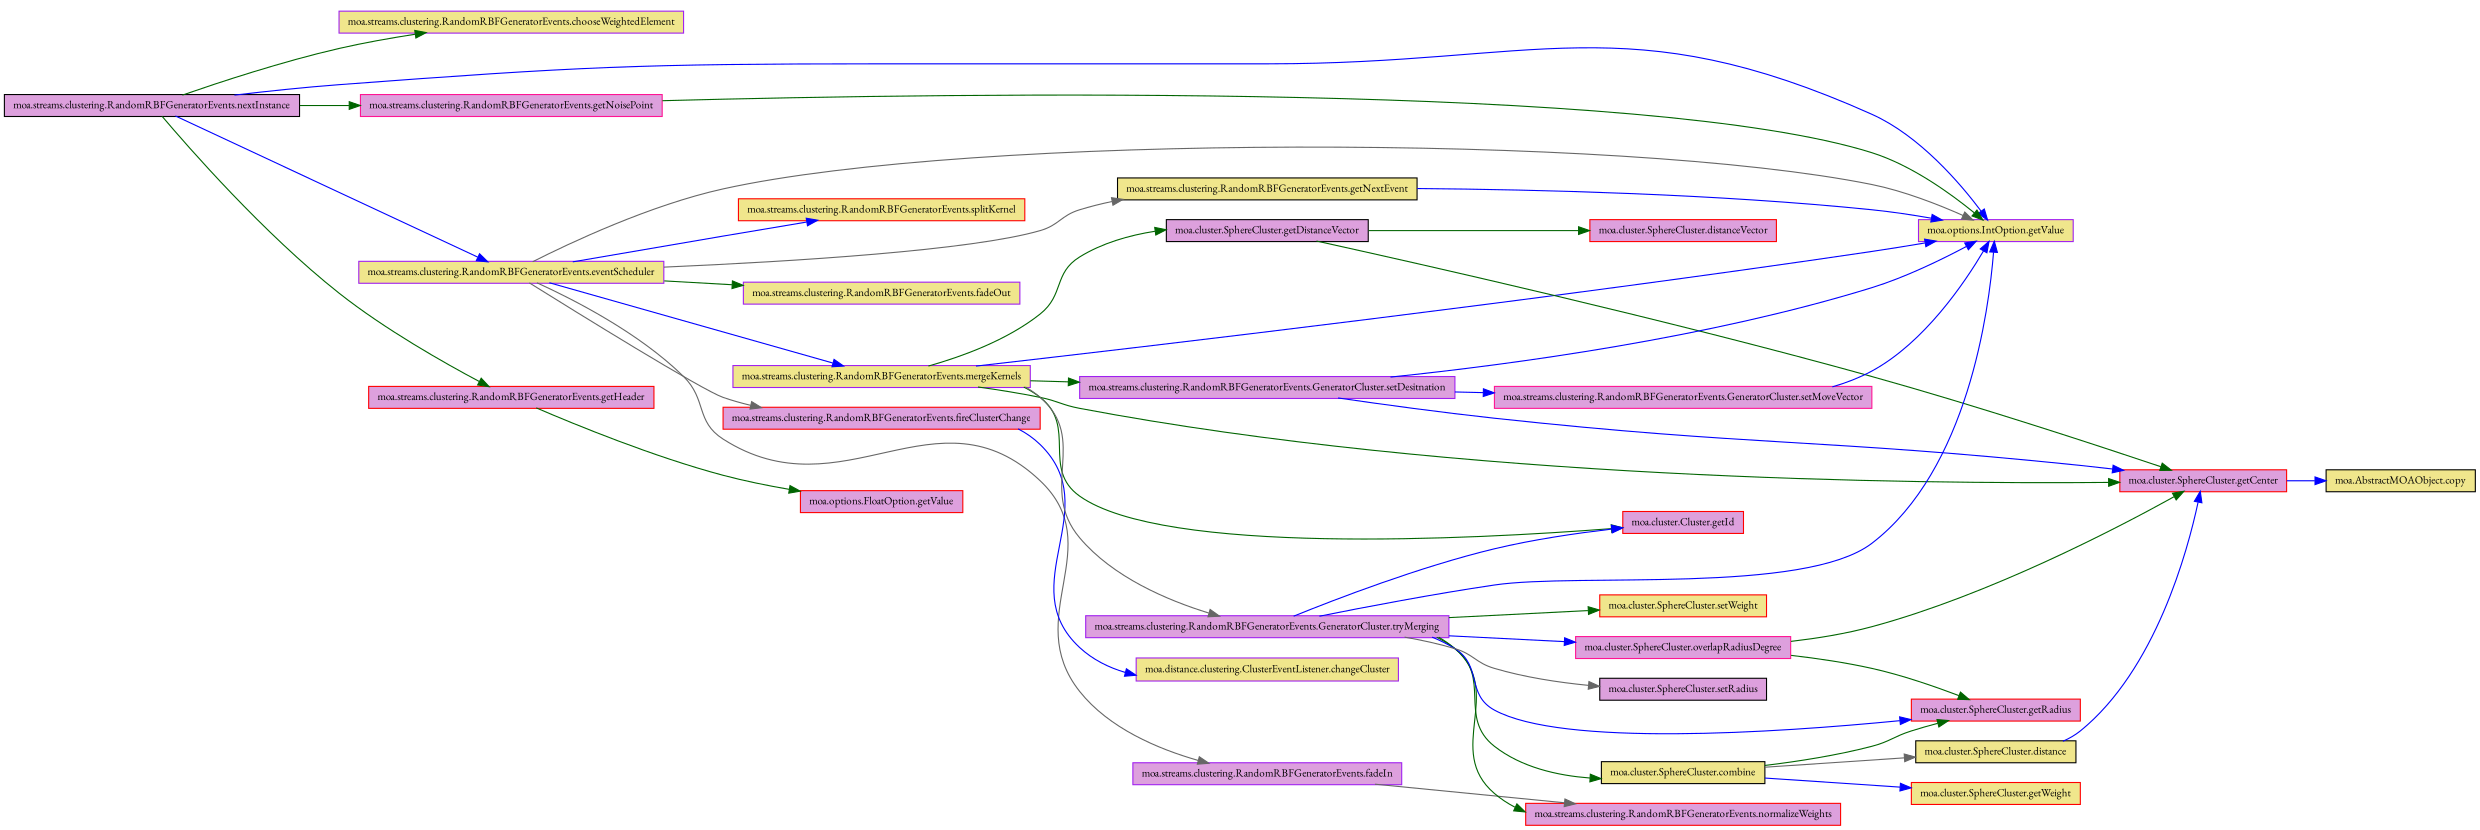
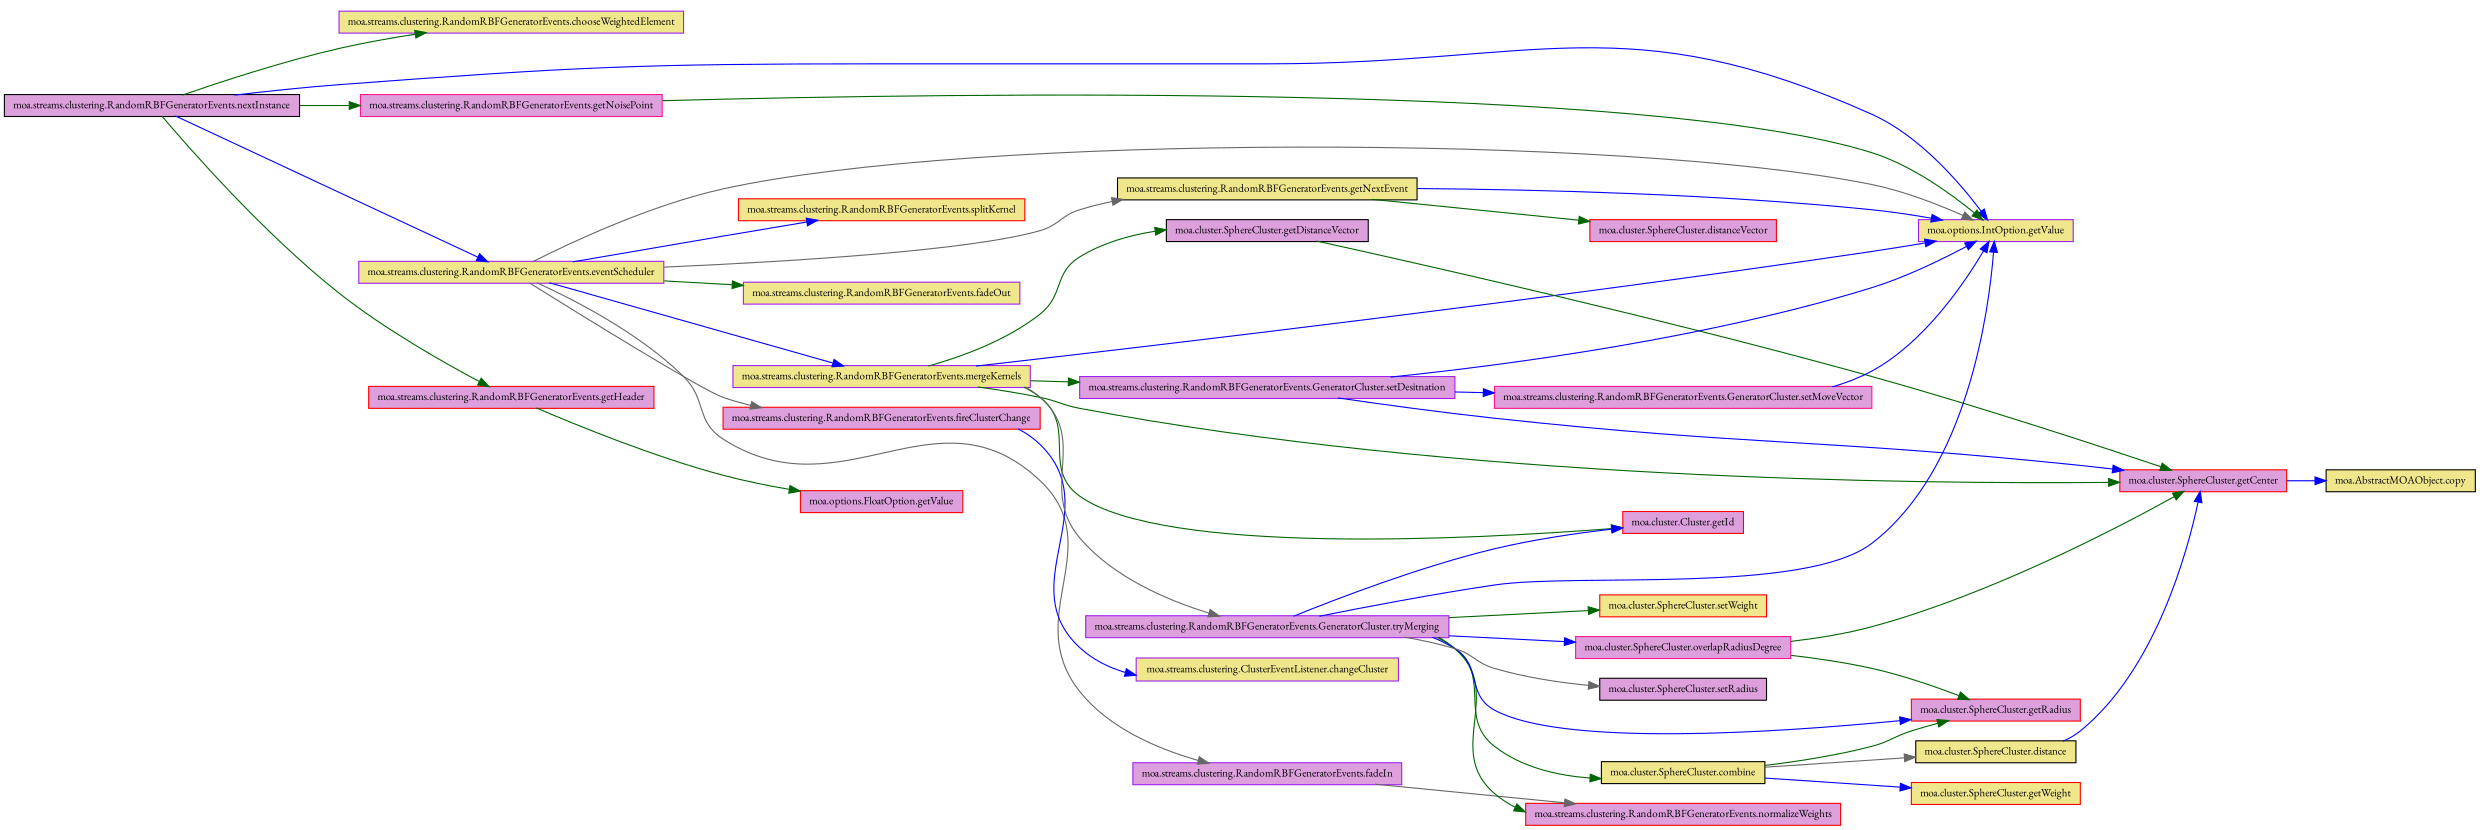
  digraph {
    fontname="EB Garamond"
    rankdir=LR
    node [color=red fillcolor=plum fontname="EB Garamond" fontsize=10 shape=record style=filled]
    edge [color=darkgreen fontname="EB Garamond" fontsize=10 labelfontname=Helvetica labelfontsize=10 style=solid]
    n1 [color=black fontcolor=black height=0.2 label="moa.streams.clustering.RandomRBFGeneratorEvents.nextInstance" width=0.4]
    n2 [color=purple fillcolor=khaki height=0.2 label="moa.streams.clustering.RandomRBFGeneratorEvents.chooseWeightedElement" width=0.4]
    n3 [color=purple fillcolor=khaki height=0.2 label="moa.streams.clustering.RandomRBFGeneratorEvents.eventScheduler" width=0.4]
    n4 [color=purple fillcolor=khaki height=0.2 label="moa.options.IntOption.getValue" width=0.4]
    n5 [height=0.2 label="moa.streams.clustering.RandomRBFGeneratorEvents.getHeader" width=0.4]
    n6 [color=deeppink height=0.2 label="moa.streams.clustering.RandomRBFGeneratorEvents.getNoisePoint" width=0.4]
    n7 [color=purple height=0.2 label="moa.streams.clustering.RandomRBFGeneratorEvents.fadeIn" width=0.4]
    n8 [color=purple fillcolor=khaki height=0.2 label="moa.streams.clustering.RandomRBFGeneratorEvents.fadeOut" width=0.4]
    n9 [height=0.2 label="moa.streams.clustering.RandomRBFGeneratorEvents.fireClusterChange" width=0.4]
    n10 [color=black fillcolor=khaki height=0.2 label="moa.streams.clustering.RandomRBFGeneratorEvents.getNextEvent" width=0.4]
    n11 [color=purple fillcolor=khaki height=0.2 label="moa.streams.clustering.RandomRBFGeneratorEvents.mergeKernels" width=0.4]
    n12 [fillcolor=khaki height=0.2 label="moa.streams.clustering.RandomRBFGeneratorEvents.splitKernel" width=0.4]
    n13 [height=0.2 label="moa.options.FloatOption.getValue" width=0.4]
    n14 [height=0.2 label="moa.streams.clustering.RandomRBFGeneratorEvents.normalizeWeights" width=0.4]
-   n15 [color=purple fillcolor=khaki height=0.2 label="moa.distance.clustering.ClusterEventListener.changeCluster" width=0.4]
+   n15 [color=purple fillcolor=khaki height=0.2 label="moa.streams.clustering.ClusterEventListener.changeCluster" width=0.4]
    n16 [height=0.2 label="moa.cluster.SphereCluster.getCenter" width=0.4]
    n17 [color=black height=0.2 label="moa.cluster.SphereCluster.getDistanceVector" width=0.4]
    n18 [height=0.2 label="moa.cluster.Cluster.getId" width=0.4]
    n19 [color=purple height=0.2 label="moa.streams.clustering.RandomRBFGeneratorEvents.GeneratorCluster.setDesitnation" width=0.4]
    n20 [color=purple height=0.2 label="moa.streams.clustering.RandomRBFGeneratorEvents.GeneratorCluster.tryMerging" width=0.4]
    n21 [color=black fillcolor=khaki height=0.2 label="moa.AbstractMOAObject.copy" width=0.4]
    n22 [height=0.2 label="moa.cluster.SphereCluster.distanceVector" width=0.4]
    n23 [color=deeppink height=0.2 label="moa.streams.clustering.RandomRBFGeneratorEvents.GeneratorCluster.setMoveVector" width=0.4]
    n24 [color=black fillcolor=khaki height=0.2 label="moa.cluster.SphereCluster.combine" width=0.4]
    n25 [height=0.2 label="moa.cluster.SphereCluster.getRadius" width=0.4]
    n26 [color=deeppink height=0.2 label="moa.cluster.SphereCluster.overlapRadiusDegree" width=0.4]
    n27 [color=black height=0.2 label="moa.cluster.SphereCluster.setRadius" width=0.4]
    n28 [fillcolor=khaki height=0.2 label="moa.cluster.SphereCluster.setWeight" width=0.4]
    n29 [color=black fillcolor=khaki height=0.2 label="moa.cluster.SphereCluster.distance" width=0.4]
    n30 [fillcolor=khaki height=0.2 label="moa.cluster.SphereCluster.getWeight" width=0.4]
    n1 -> n2
    n1 -> n3 [color=blue]
    n1 -> n4 [color=blue]
    n1 -> n5
    n1 -> n6
    n3 -> n4 [color=gray40]
    n3 -> n7 [color=gray40]
    n3 -> n8
    n3 -> n9 [color=gray40]
    n3 -> n10 [color=gray40]
    n3 -> n11 [color=blue]
    n3 -> n12 [color=blue]
    n5 -> n13
    n6 -> n4
    n7 -> n14 [color=gray40]
    n9 -> n15 [color=blue]
    n10 -> n4 [color=blue]
    n11 -> n4 [color=blue]
    n11 -> n16
    n11 -> n17
    n11 -> n18
    n11 -> n19
    n11 -> n20 [color=gray40]
    n16 -> n21 [color=blue]
    n17 -> n16
-   n17 -> n22
+   n10 -> n22
    n19 -> n4 [color=blue]
    n19 -> n16 [color=blue]
    n19 -> n23 [color=blue]
    n20 -> n4 [color=blue]
    n20 -> n14
    n20 -> n18 [color=blue]
    n20 -> n24
    n20 -> n25 [color=blue]
    n20 -> n26 [color=blue]
    n20 -> n27 [color=gray40]
    n20 -> n28
    n23 -> n4 [color=blue]
    n24 -> n25
    n24 -> n29 [color=gray40]
    n24 -> n30 [color=blue]
    n26 -> n16
    n26 -> n25
    n29 -> n16 [color=blue]
  }
